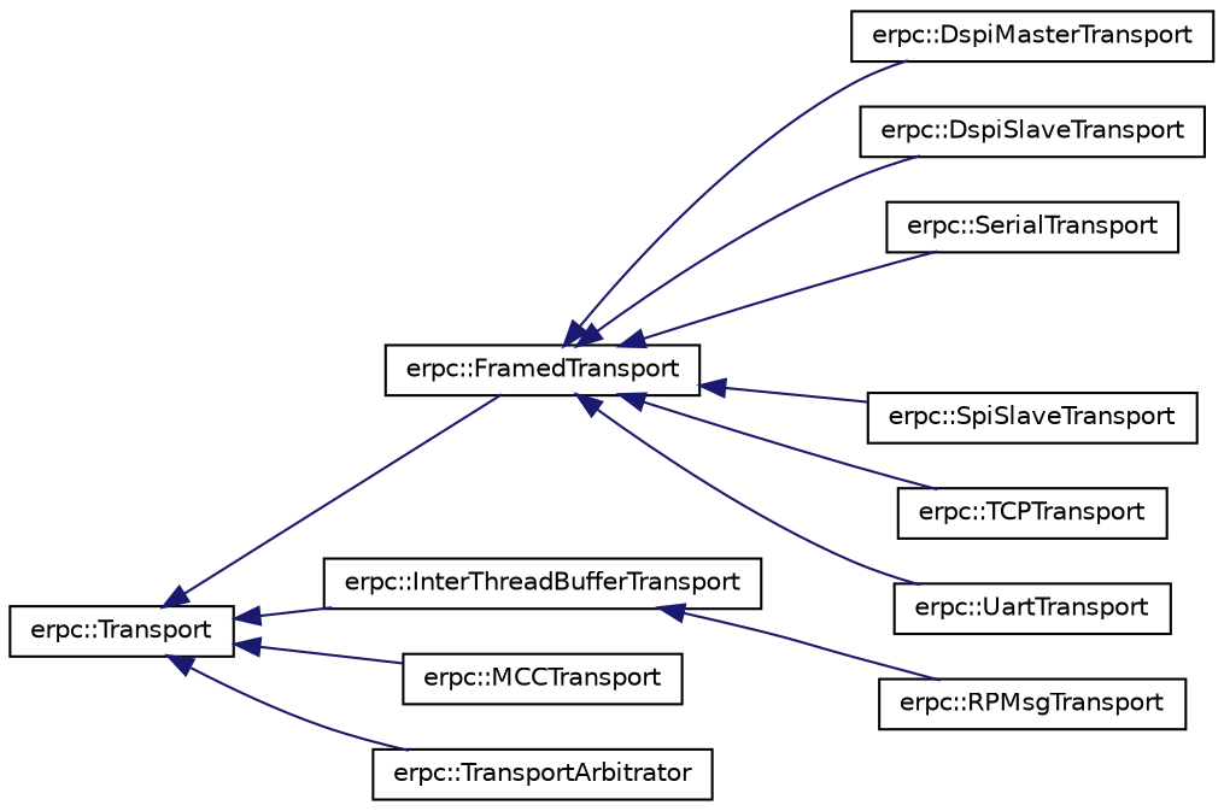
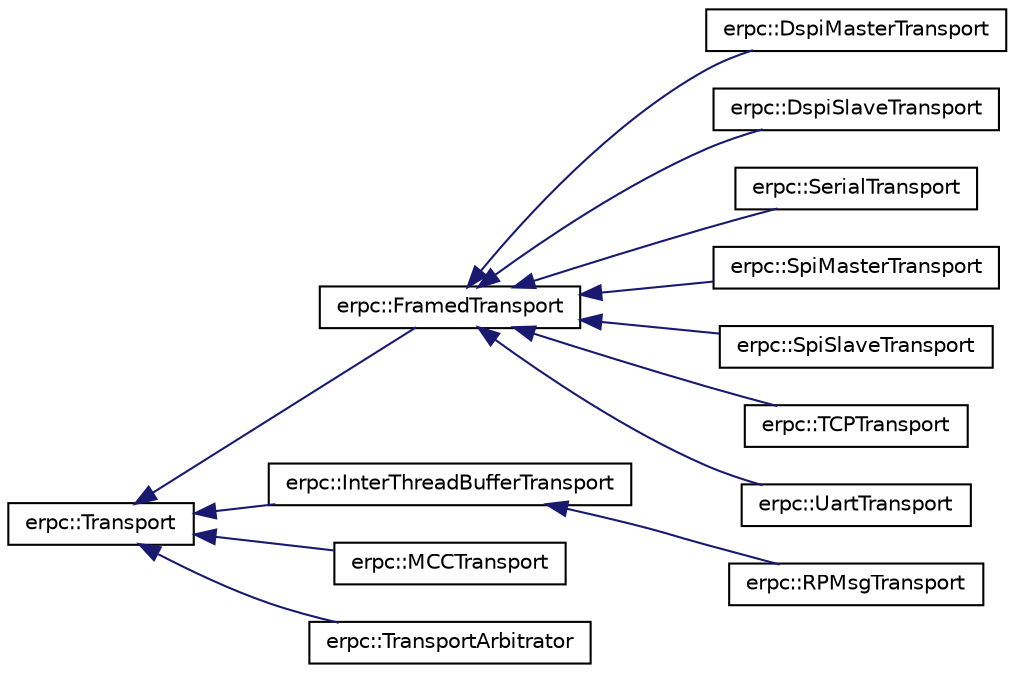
  digraph {
    rankdir=LR
    node [color=black fillcolor=white fontname=Helvetica fontsize=10 shape=record style=filled]
    edge [color=midnightblue dir=back fontname=Helvetica fontsize=10 labelfontname=Helvetica labelfontsize=10 style=solid]
    n1 [height=0.2 label="erpc::Transport" width=0.4]
    n2 [height=0.2 label="erpc::FramedTransport" width=0.4]
    n3 [height=0.2 label="erpc::InterThreadBufferTransport" width=0.4]
    n4 [height=0.2 label="erpc::MCCTransport" width=0.4]
    n5 [height=0.2 label="erpc::TransportArbitrator" width=0.4]
    n6 [height=0.2 label="erpc::DspiMasterTransport" width=0.4]
    n7 [height=0.2 label="erpc::DspiSlaveTransport" width=0.4]
    n8 [height=0.2 label="erpc::SerialTransport" width=0.4]
+   n9 [height=0.2 label="erpc::SpiMasterTransport" width=0.4]
    n10 [height=0.2 label="erpc::SpiSlaveTransport" width=0.4]
    n11 [height=0.2 label="erpc::TCPTransport" width=0.4]
    n12 [height=0.2 label="erpc::UartTransport" width=0.4]
    n13 [height=0.2 label="erpc::RPMsgTransport" width=0.4]
    n1 -> n2
    n1 -> n3
    n1 -> n4
    n1 -> n5
    n2 -> n6
    n2 -> n7
    n2 -> n8
+   n2 -> n9
    n2 -> n10
    n2 -> n11
    n2 -> n12
    n3 -> n13
  }
